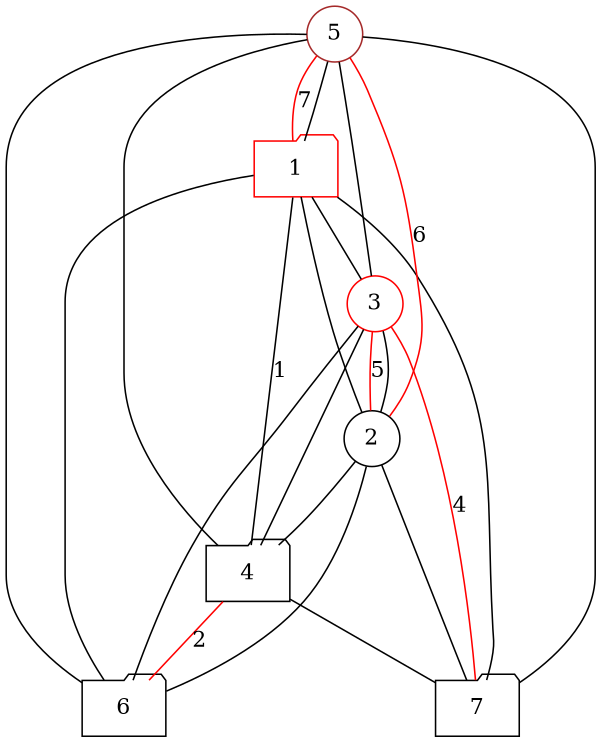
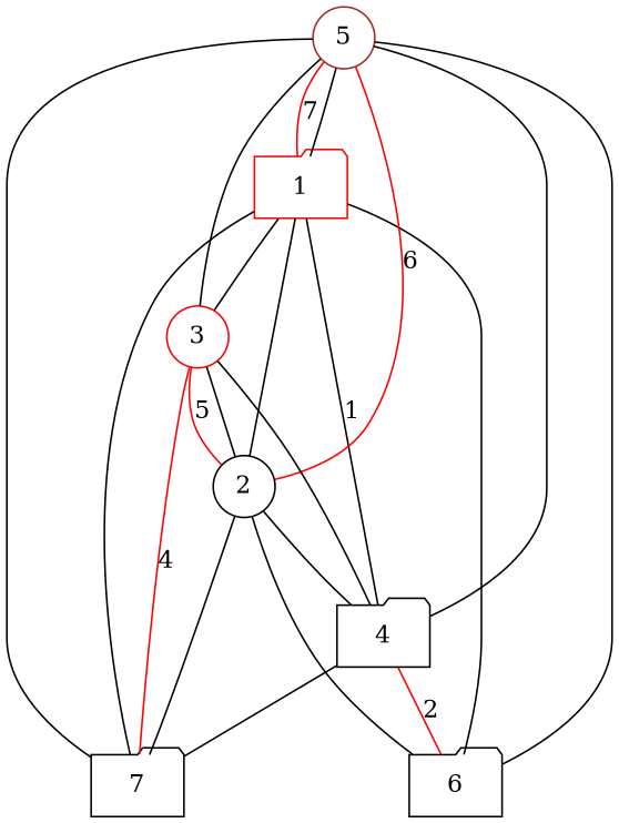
  graph {
    node [color=black shape=folder]
    edge [color=black]
    5 [color=brown shape=circle]
    6
    7
    1 [color=red]
    2 [shape=circle]
    4
    3 [color=red shape=circle]
    5 -- 6
    5 -- 7
    5 -- 1 [color=red label=7]
    1 -- 5
    1 -- 6
    1 -- 7
    1 -- 2
    1 -- 4 [label=1]
    1 -- 3
    2 -- 5 [color=red label=6]
    2 -- 6
    2 -- 7
    2 -- 4
    2 -- 3
    4 -- 5
    4 -- 6 [color=red label=2]
    4 -- 7
    3 -- 5
-   3 -- 6
    3 -- 7 [color=red label=4]
    3 -- 2 [color=red label=5]
    3 -- 4
  }
